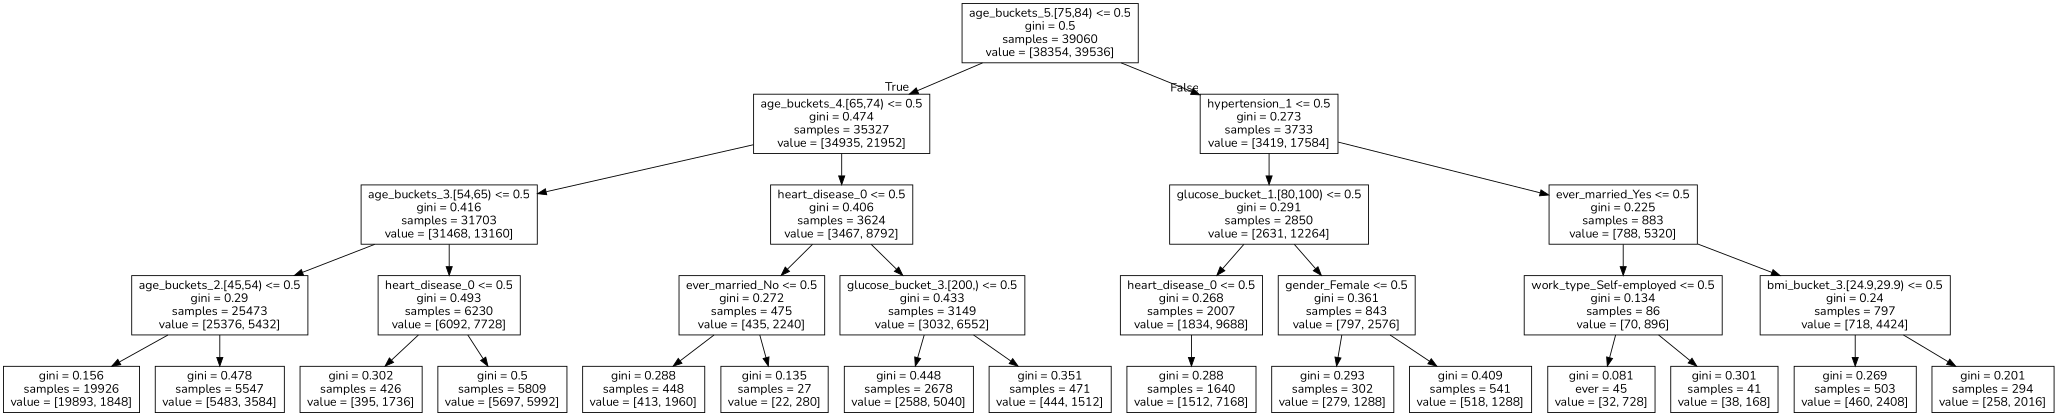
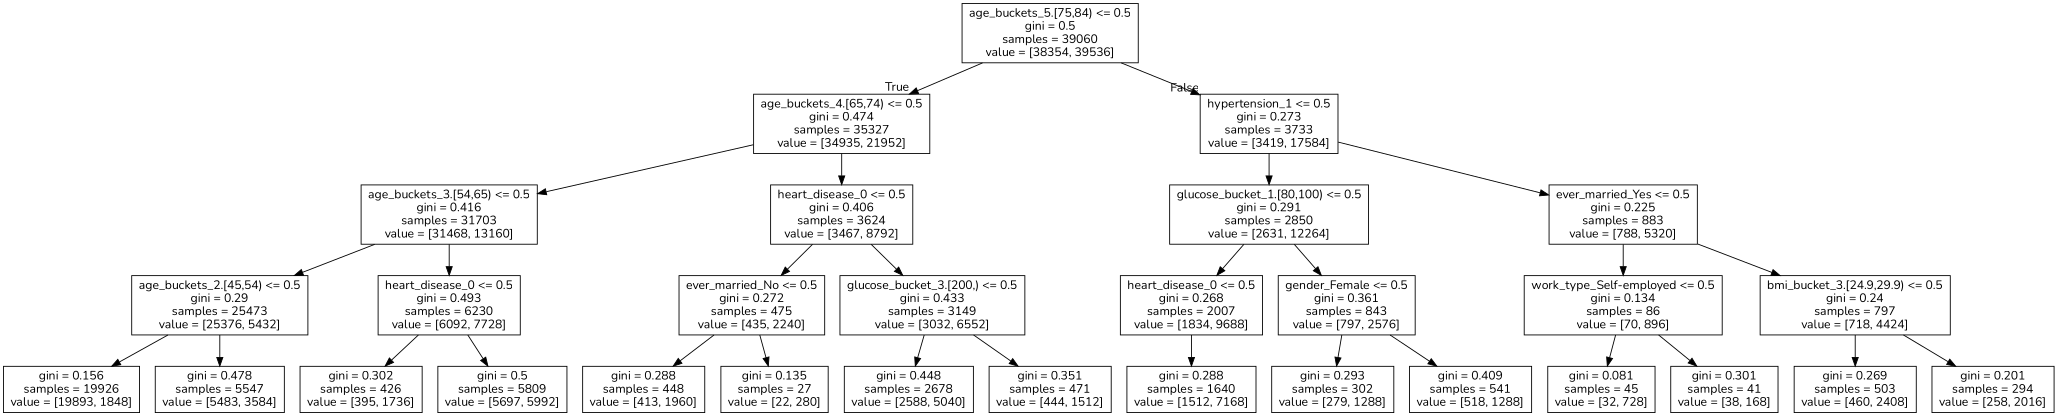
  digraph {
    fontname=Nunito
    node [fontname=Nunito shape=box]
    edge [fontname=Nunito]
    n1 [label="age_buckets_5.[75,84) <= 0.5\ngini = 0.5\nsamples = 39060\nvalue = [38354, 39536]"]
    n2 [label="age_buckets_4.[65,74) <= 0.5\ngini = 0.474\nsamples = 35327\nvalue = [34935, 21952]"]
    n3 [label="hypertension_1 <= 0.5\ngini = 0.273\nsamples = 3733\nvalue = [3419, 17584]"]
    n4 [label="age_buckets_3.[54,65) <= 0.5\ngini = 0.416\nsamples = 31703\nvalue = [31468, 13160]"]
    n5 [label="heart_disease_0 <= 0.5\ngini = 0.406\nsamples = 3624\nvalue = [3467, 8792]"]
    n6 [label="glucose_bucket_1.[80,100) <= 0.5\ngini = 0.291\nsamples = 2850\nvalue = [2631, 12264]"]
    n7 [label="ever_married_Yes <= 0.5\ngini = 0.225\nsamples = 883\nvalue = [788, 5320]"]
    n8 [label="age_buckets_2.[45,54) <= 0.5\ngini = 0.29\nsamples = 25473\nvalue = [25376, 5432]"]
    n9 [label="heart_disease_0 <= 0.5\ngini = 0.493\nsamples = 6230\nvalue = [6092, 7728]"]
    n10 [label="ever_married_No <= 0.5\ngini = 0.272\nsamples = 475\nvalue = [435, 2240]"]
    n11 [label="glucose_bucket_3.[200,) <= 0.5\ngini = 0.433\nsamples = 3149\nvalue = [3032, 6552]"]
    n12 [label="gini = 0.156\nsamples = 19926\nvalue = [19893, 1848]"]
    n13 [label="gini = 0.478\nsamples = 5547\nvalue = [5483, 3584]"]
    n14 [label="gini = 0.302\nsamples = 426\nvalue = [395, 1736]"]
    n15 [label="gini = 0.5\nsamples = 5809\nvalue = [5697, 5992]"]
    n16 [label="gini = 0.288\nsamples = 448\nvalue = [413, 1960]"]
    n17 [label="gini = 0.135\nsamples = 27\nvalue = [22, 280]"]
    n18 [label="gini = 0.448\nsamples = 2678\nvalue = [2588, 5040]"]
    n19 [label="gini = 0.351\nsamples = 471\nvalue = [444, 1512]"]
    n20 [label="heart_disease_0 <= 0.5\ngini = 0.268\nsamples = 2007\nvalue = [1834, 9688]"]
    n21 [label="gender_Female <= 0.5\ngini = 0.361\nsamples = 843\nvalue = [797, 2576]"]
    n22 [label="work_type_Self-employed <= 0.5\ngini = 0.134\nsamples = 86\nvalue = [70, 896]"]
    n23 [label="bmi_bucket_3.[24.9,29.9) <= 0.5\ngini = 0.24\nsamples = 797\nvalue = [718, 4424]"]
    n24 [label="gini = 0.288\nsamples = 1640\nvalue = [1512, 7168]"]
    n25 [label="gini = 0.293\nsamples = 302\nvalue = [279, 1288]"]
    n26 [label="gini = 0.409\nsamples = 541\nvalue = [518, 1288]"]
-   n27 [label="gini = 0.081\never = 45\nvalue = [32, 728]"]
+   n27 [label="gini = 0.081\nsamples = 45\nvalue = [32, 728]"]
    n28 [label="gini = 0.301\nsamples = 41\nvalue = [38, 168]"]
    n29 [label="gini = 0.269\nsamples = 503\nvalue = [460, 2408]"]
    n30 [label="gini = 0.201\nsamples = 294\nvalue = [258, 2016]"]
    n1 -> n2 [headlabel=True labelangle=45 labeldistance=2.5]
    n1 -> n3 [headlabel=False labelangle=-45 labeldistance=2.5]
    n2 -> n4
    n2 -> n5
    n3 -> n6
    n3 -> n7
    n4 -> n8
    n4 -> n9
    n5 -> n10
    n5 -> n11
    n6 -> n20
    n6 -> n21
    n7 -> n22
    n7 -> n23
    n8 -> n12
    n8 -> n13
    n9 -> n14
    n9 -> n15
    n10 -> n16
    n10 -> n17
    n11 -> n18
    n11 -> n19
    n20 -> n24
    n21 -> n25
    n21 -> n26
    n22 -> n27
    n22 -> n28
    n23 -> n29
    n23 -> n30
  }
